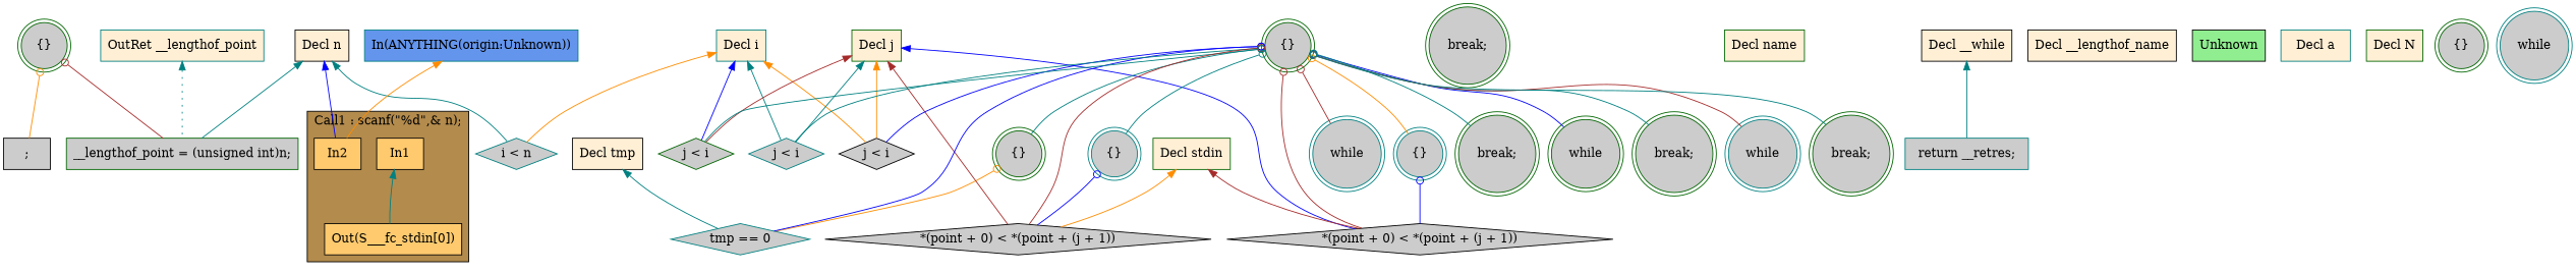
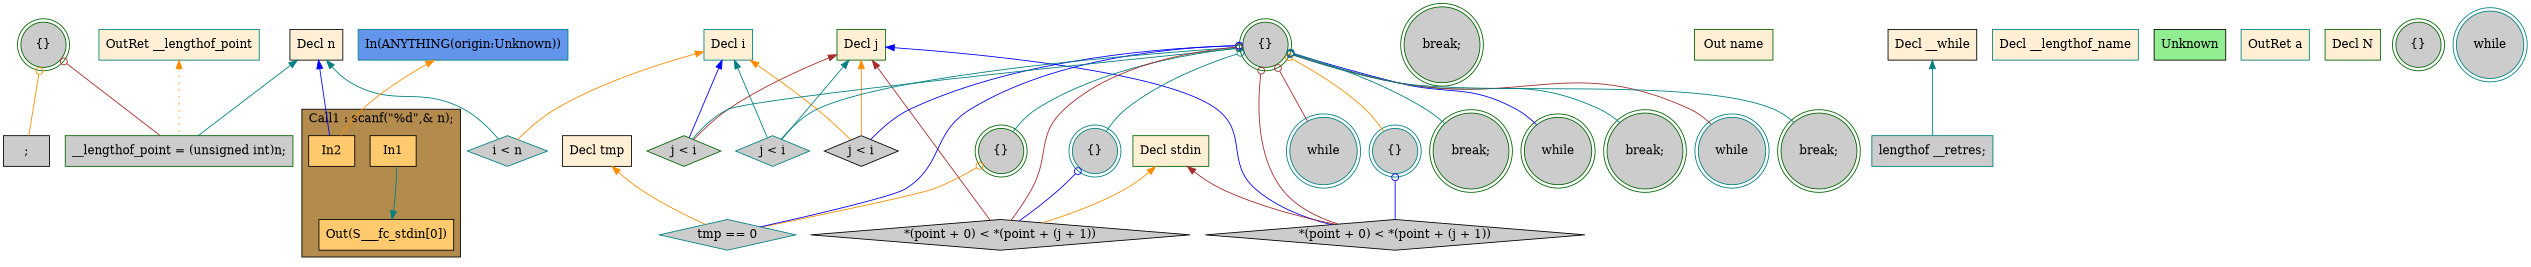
  digraph {
    rankdir=TB
    node [color=darkgreen fillcolor="#CCCCCC" shape=box style=filled]
    edge [color=teal dir=back arrowtail=odot]
    n1 [color=black fillcolor="#FFCA6E" label=In1]
    n2 [color=black fillcolor="#FFCA6E" label=In2]
    n3 [color=black fillcolor="#FFCA6E" label="Out(S___fc_stdin[0])"]
    n4 [label="{}" shape=doublecircle]
    n5 [color=teal label="tmp == 0" shape=diamond]
    n6 [label=while shape=doublecircle]
    n7 [color=black fillcolor="#FFEFD5" label="Decl n"]
    n8 [label="__lengthof_point = (unsigned int)n;"]
    n9 [color=teal label="i < n" shape=diamond]
    n10 [color=black label="j < i" shape=diamond]
    n11 [color=teal fillcolor="#FFEFD5" label="Decl i"]
    n12 [color=teal label="j < i" shape=diamond]
    n13 [label="j < i" shape=diamond]
    n14 [label="break;" shape=doublecircle]
    n15 [fillcolor="#FFEFD5" label="Decl j"]
    n16 [color=black label="*(point + 0) < *(point + (j + 1))" shape=diamond]
    n17 [color=black label="*(point + 0) < *(point + (j + 1))" shape=diamond]
    n18 [color=teal label="{}" shape=doublecircle]
    n19 [fillcolor="#FFEFD5" label="Decl stdin"]
    n20 [color=teal fillcolor="#FFEFD5" label="OutRet __lengthof_point"]
    n21 [label="break;" shape=doublecircle]
-   n22 [fillcolor="#FFEFD5" label="Decl name"]
-   n23 [color=teal label="return __retres;"]
-   n24 [color=black fillcolor="#FFEFD5" label="Decl __lengthof_name"]
+   n22 [fillcolor="#FFEFD5" label="Out name"]
+   n23 [color=teal label="lengthof __retres;"]
+   n24 [color=teal fillcolor="#FFEFD5" label="Decl __lengthof_name"]
    n25 [color=black fillcolor="#90EE90" label=Unknown]
-   n26 [color=teal fillcolor="#FFEFD5" label="Decl a"]
+   n26 [color=teal fillcolor="#FFEFD5" label="OutRet a"]
    n27 [color=teal fillcolor="#6495ED" label="In(ANYTHING(origin:Unknown))"]
    n28 [fillcolor="#FFEFD5" label="Decl N"]
    n29 [color=black fillcolor="#FFEFD5" label="Decl tmp"]
    n30 [color=black fillcolor="#FFEFD5" label="Decl __while"]
    n31 [label="{}" shape=doublecircle]
    n32 [color=black label=";"]
    n33 [label="{}" shape=doublecircle]
    n34 [color=teal label=while shape=doublecircle]
    n35 [label="{}" shape=doublecircle]
    n36 [color=teal label=while shape=doublecircle]
    n37 [label="break;" shape=doublecircle]
    n38 [color=teal label="{}" shape=doublecircle]
    n39 [color=teal label=while shape=doublecircle]
    n40 [label="break;" shape=doublecircle]
    subgraph cluster_1 {
      fillcolor="#B38B4D"
      label="Call1 : scanf(\"%d\",& n);"
      style=filled
      n1
      n2
      n3
    }
-   n1 -> n3 [arrowtail=""]
+   n3 -> n1 [arrowtail=""]
    n4 -> n5 [color=darkorange]
    n7 -> n2 [color=blue arrowtail=""]
    n7 -> n8 [arrowtail=""]
    n7 -> n9 [arrowtail=""]
    n11 -> n9 [color=darkorange arrowtail=""]
    n11 -> n10 [color=darkorange arrowtail=""]
    n11 -> n12 [arrowtail=""]
    n11 -> n13 [color=blue arrowtail=""]
    n15 -> n10 [color=darkorange arrowtail=""]
    n15 -> n12 [arrowtail=""]
    n15 -> n13 [color=brown arrowtail=""]
    n15 -> n16 [color=brown arrowtail=""]
    n15 -> n17 [color=blue arrowtail=""]
    n18 -> n16 [color=blue]
    n19 -> n16 [color=darkorange arrowtail=""]
    n19 -> n17 [color=brown arrowtail=""]
-   n20 -> n8 [style=dotted arrowtail=""]
+   n20 -> n8 [color=darkorange style=dotted arrowtail=""]
    n27 -> n2 [color=darkorange arrowtail=""]
-   n29 -> n5 [arrowtail=""]
+   n29 -> n5 [color=darkorange arrowtail=""]
    n30 -> n23 [arrowtail=""]
    n31 -> n8 [color=brown]
    n31 -> n32 [color=darkorange]
    n35 -> n4
    n35 -> n5 [color=blue]
    n35 -> n6 [color=blue]
    n35 -> n10 [color=blue]
    n35 -> n12
    n35 -> n13
    n35 -> n14
    n35 -> n16 [color=brown]
    n35 -> n17 [color=brown]
    n35 -> n18
    n35 -> n36 [color=brown]
    n35 -> n37
    n35 -> n38 [color=darkorange]
    n35 -> n39 [color=brown]
    n35 -> n40
    n38 -> n17 [color=blue]
  }
